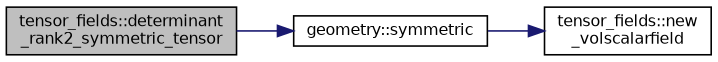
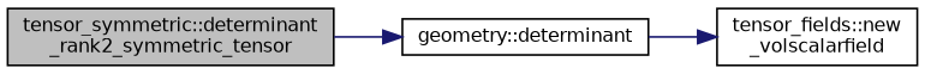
  digraph {
    rankdir=LR
    node [color=black fillcolor=white fontname=Helvetica fontsize=10 shape=record style=filled]
    edge [color=midnightblue fontname=Helvetica fontsize=10 labelfontname=Helvetica labelfontsize=10 style=solid]
-   n1 [fillcolor=grey75 fontcolor=black height=0.2 label="tensor_fields::determinant\l_rank2_symmetric_tensor" width=0.4]
-   n2 [height=0.2 label="geometry::symmetric" width=0.4]
+   n1 [fillcolor=grey75 fontcolor=black height=0.2 label="tensor_symmetric::determinant\l_rank2_symmetric_tensor" width=0.4]
+   n2 [height=0.2 label="geometry::determinant" width=0.4]
    n3 [height=0.2 label="tensor_fields::new\l_volscalarfield" width=0.4]
    n1 -> n2
    n2 -> n3
  }
